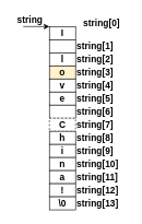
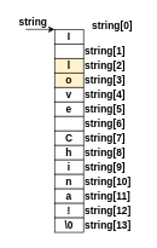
  <mxCell id="0" />
  <mxCell id="1" parent="0" />
  <mxCell id="2" value="&lt;b&gt;&lt;font style=&quot;font-size: 14px&quot;&gt;I&lt;/font&gt;&lt;/b&gt;" style="rounded=0;whiteSpace=wrap;html=1;" parent="1" vertex="1"><mxGeometry x="75" y="40" width="40" height="20" as="geometry" /></mxCell>
  <mxCell id="3" value="" style="rounded=0;whiteSpace=wrap;html=1;" parent="1" vertex="1"><mxGeometry x="75" y="60" width="40" height="20" as="geometry" /></mxCell>
- <mxCell id="4" value="&lt;span style=&quot;font-size: 14px&quot;&gt;&lt;b&gt;l&lt;/b&gt;&lt;/span&gt;" style="rounded=0;whiteSpace=wrap;html=1;" parent="1" vertex="1"><mxGeometry x="75" y="80" width="40" height="20" as="geometry" /></mxCell>
+ <mxCell id="4" value="&lt;span style=&quot;font-size: 14px&quot;&gt;&lt;b&gt;l&lt;/b&gt;&lt;/span&gt;" style="rounded=0;whiteSpace=wrap;html=1;fillColor=#fff2cc;" parent="1" vertex="1"><mxGeometry x="75" y="80" width="40" height="20" as="geometry" /></mxCell>
  <mxCell id="5" value="&lt;b&gt;&lt;font style=&quot;font-size: 14px&quot;&gt;o&lt;/font&gt;&lt;/b&gt;" style="rounded=0;whiteSpace=wrap;html=1;fillColor=#fff2cc;" parent="1" vertex="1"><mxGeometry x="75" y="100" width="40" height="20" as="geometry" /></mxCell>
  <mxCell id="6" value="&lt;b&gt;&lt;font style=&quot;font-size: 14px&quot;&gt;v&lt;/font&gt;&lt;/b&gt;" style="rounded=0;whiteSpace=wrap;html=1;" parent="1" vertex="1"><mxGeometry x="75" y="120" width="40" height="20" as="geometry" /></mxCell>
  <mxCell id="7" value="&lt;b&gt;&lt;font style=&quot;font-size: 14px&quot;&gt;e&lt;/font&gt;&lt;/b&gt;" style="rounded=0;whiteSpace=wrap;html=1;" parent="1" vertex="1"><mxGeometry x="75" y="140" width="40" height="20" as="geometry" /></mxCell>
  <mxCell id="8" value="" style="rounded=0;whiteSpace=wrap;html=1;" parent="1" vertex="1"><mxGeometry x="75" y="160" width="40" height="20" as="geometry" /></mxCell>
- <mxCell id="9" value="&lt;b&gt;&lt;font style=&quot;font-size: 14px&quot;&gt;C&lt;/font&gt;&lt;/b&gt;" style="rounded=0;whiteSpace=wrap;html=1;dashed=1;" parent="1" vertex="1"><mxGeometry x="75" y="180" width="40" height="20" as="geometry" /></mxCell>
+ <mxCell id="9" value="&lt;b&gt;&lt;font style=&quot;font-size: 14px&quot;&gt;C&lt;/font&gt;&lt;/b&gt;" style="rounded=0;whiteSpace=wrap;html=1;" parent="1" vertex="1"><mxGeometry x="75" y="180" width="40" height="20" as="geometry" /></mxCell>
  <mxCell id="10" value="&lt;b&gt;&lt;font style=&quot;font-size: 14px&quot;&gt;h&lt;/font&gt;&lt;/b&gt;" style="rounded=0;whiteSpace=wrap;html=1;" parent="1" vertex="1"><mxGeometry x="75" y="200" width="40" height="20" as="geometry" /></mxCell>
  <mxCell id="11" value="&lt;b&gt;&lt;font style=&quot;font-size: 14px&quot;&gt;i&lt;/font&gt;&lt;/b&gt;" style="rounded=0;whiteSpace=wrap;html=1;" parent="1" vertex="1"><mxGeometry x="75" y="220" width="40" height="20" as="geometry" /></mxCell>
  <mxCell id="12" value="&lt;b&gt;&lt;font style=&quot;font-size: 14px&quot;&gt;n&lt;/font&gt;&lt;/b&gt;" style="rounded=0;whiteSpace=wrap;html=1;" parent="1" vertex="1"><mxGeometry x="75" y="240" width="40" height="20" as="geometry" /></mxCell>
  <mxCell id="13" value="&lt;b&gt;&lt;font style=&quot;font-size: 14px&quot;&gt;a&lt;/font&gt;&lt;/b&gt;" style="rounded=0;whiteSpace=wrap;html=1;" parent="1" vertex="1"><mxGeometry x="75" y="260" width="40" height="20" as="geometry" /></mxCell>
  <mxCell id="14" value="&lt;b&gt;&lt;font style=&quot;font-size: 14px&quot;&gt;!&lt;/font&gt;&lt;/b&gt;" style="rounded=0;whiteSpace=wrap;html=1;" parent="1" vertex="1"><mxGeometry x="75" y="280" width="40" height="20" as="geometry" /></mxCell>
  <mxCell id="15" value="&lt;b&gt;&lt;font style=&quot;font-size: 14px&quot;&gt;\0&lt;/font&gt;&lt;/b&gt;" style="rounded=0;whiteSpace=wrap;html=1;" parent="1" vertex="1"><mxGeometry x="75" y="300" width="40" height="20" as="geometry" /></mxCell>
  <mxCell id="16" value="" style="endArrow=classic;html=1;entryX=0;entryY=0;entryDx=0;entryDy=0;" parent="1" target="2" edge="1"><mxGeometry width="50" height="50" relative="1" as="geometry"><mxPoint x="35" y="40" as="sourcePoint" /><mxPoint x="65" y="30" as="targetPoint" /></mxGeometry></mxCell>
  <mxCell id="17" value="&lt;b&gt;&lt;font style=&quot;font-size: 14px&quot;&gt;string&lt;/font&gt;&lt;/b&gt;" style="text;html=1;align=center;verticalAlign=middle;resizable=0;points=[];autosize=1;" parent="1" vertex="1"><mxGeometry x="20" y="20" width="50" height="20" as="geometry" /></mxCell>
  <mxCell id="18" value="&lt;b&gt;&lt;font style=&quot;font-size: 14px&quot;&gt;string[0]&lt;/font&gt;&lt;/b&gt;" style="text;html=1;align=left;verticalAlign=middle;resizable=0;points=[];autosize=1;" parent="1" vertex="1"><mxGeometry x="125" y="25" width="70" height="20" as="geometry" /></mxCell>
  <mxCell id="19" value="&lt;b&gt;&lt;font style=&quot;font-size: 14px&quot;&gt;string[1]&lt;/font&gt;&lt;/b&gt;" style="text;html=1;align=left;verticalAlign=middle;resizable=0;points=[];autosize=1;" parent="1" vertex="1"><mxGeometry x="115" y="60" width="70" height="20" as="geometry" /></mxCell>
  <mxCell id="20" value="&lt;b&gt;&lt;font style=&quot;font-size: 14px&quot;&gt;string[2]&lt;/font&gt;&lt;/b&gt;" style="text;html=1;align=left;verticalAlign=middle;resizable=0;points=[];autosize=1;" parent="1" vertex="1"><mxGeometry x="115" y="80" width="70" height="20" as="geometry" /></mxCell>
  <mxCell id="21" value="&lt;b&gt;&lt;font style=&quot;font-size: 14px&quot;&gt;string[3]&lt;/font&gt;&lt;/b&gt;" style="text;html=1;align=left;verticalAlign=middle;resizable=0;points=[];autosize=1;" parent="1" vertex="1"><mxGeometry x="115" y="100" width="70" height="20" as="geometry" /></mxCell>
  <mxCell id="22" value="&lt;b&gt;&lt;font style=&quot;font-size: 14px&quot;&gt;string[4]&lt;/font&gt;&lt;/b&gt;" style="text;html=1;align=left;verticalAlign=middle;resizable=0;points=[];autosize=1;" parent="1" vertex="1"><mxGeometry x="115" y="120" width="70" height="20" as="geometry" /></mxCell>
  <mxCell id="23" value="&lt;b&gt;&lt;font style=&quot;font-size: 14px&quot;&gt;string[5]&lt;/font&gt;&lt;/b&gt;" style="text;html=1;align=left;verticalAlign=middle;resizable=0;points=[];autosize=1;" parent="1" vertex="1"><mxGeometry x="115" y="140" width="70" height="20" as="geometry" /></mxCell>
  <mxCell id="24" value="&lt;b&gt;&lt;font style=&quot;font-size: 14px&quot;&gt;string[6]&lt;/font&gt;&lt;/b&gt;" style="text;html=1;align=left;verticalAlign=middle;resizable=0;points=[];autosize=1;" parent="1" vertex="1"><mxGeometry x="115" y="160" width="70" height="20" as="geometry" /></mxCell>
  <mxCell id="25" value="&lt;b&gt;&lt;font style=&quot;font-size: 14px&quot;&gt;string[7]&lt;/font&gt;&lt;/b&gt;" style="text;html=1;align=left;verticalAlign=middle;resizable=0;points=[];autosize=1;" parent="1" vertex="1"><mxGeometry x="115" y="180" width="70" height="20" as="geometry" /></mxCell>
  <mxCell id="26" value="&lt;b&gt;&lt;font style=&quot;font-size: 14px&quot;&gt;string[8]&lt;/font&gt;&lt;/b&gt;" style="text;html=1;align=left;verticalAlign=middle;resizable=0;points=[];autosize=1;" parent="1" vertex="1"><mxGeometry x="115" y="200" width="70" height="20" as="geometry" /></mxCell>
  <mxCell id="27" value="&lt;b&gt;&lt;font style=&quot;font-size: 14px&quot;&gt;string[9]&lt;/font&gt;&lt;/b&gt;" style="text;html=1;align=left;verticalAlign=middle;resizable=0;points=[];autosize=1;" parent="1" vertex="1"><mxGeometry x="115" y="220" width="70" height="20" as="geometry" /></mxCell>
  <mxCell id="28" value="&lt;b&gt;&lt;font style=&quot;font-size: 14px&quot;&gt;string[10]&lt;/font&gt;&lt;/b&gt;" style="text;html=1;align=left;verticalAlign=middle;resizable=0;points=[];autosize=1;" parent="1" vertex="1"><mxGeometry x="115" y="240" width="80" height="20" as="geometry" /></mxCell>
  <mxCell id="29" value="&lt;b&gt;&lt;font style=&quot;font-size: 14px&quot;&gt;string[11]&lt;/font&gt;&lt;/b&gt;" style="text;html=1;align=left;verticalAlign=middle;resizable=0;points=[];autosize=1;" parent="1" vertex="1"><mxGeometry x="115" y="260" width="80" height="20" as="geometry" /></mxCell>
  <mxCell id="30" value="&lt;b&gt;&lt;font style=&quot;font-size: 14px&quot;&gt;string[12]&lt;/font&gt;&lt;/b&gt;" style="text;html=1;align=left;verticalAlign=middle;resizable=0;points=[];autosize=1;" parent="1" vertex="1"><mxGeometry x="115" y="280" width="80" height="20" as="geometry" /></mxCell>
  <mxCell id="31" value="&lt;b&gt;&lt;font style=&quot;font-size: 14px&quot;&gt;string[13]&lt;/font&gt;&lt;/b&gt;" style="text;html=1;align=left;verticalAlign=middle;resizable=0;points=[];autosize=1;" parent="1" vertex="1"><mxGeometry x="115" y="300" width="80" height="20" as="geometry" /></mxCell>
